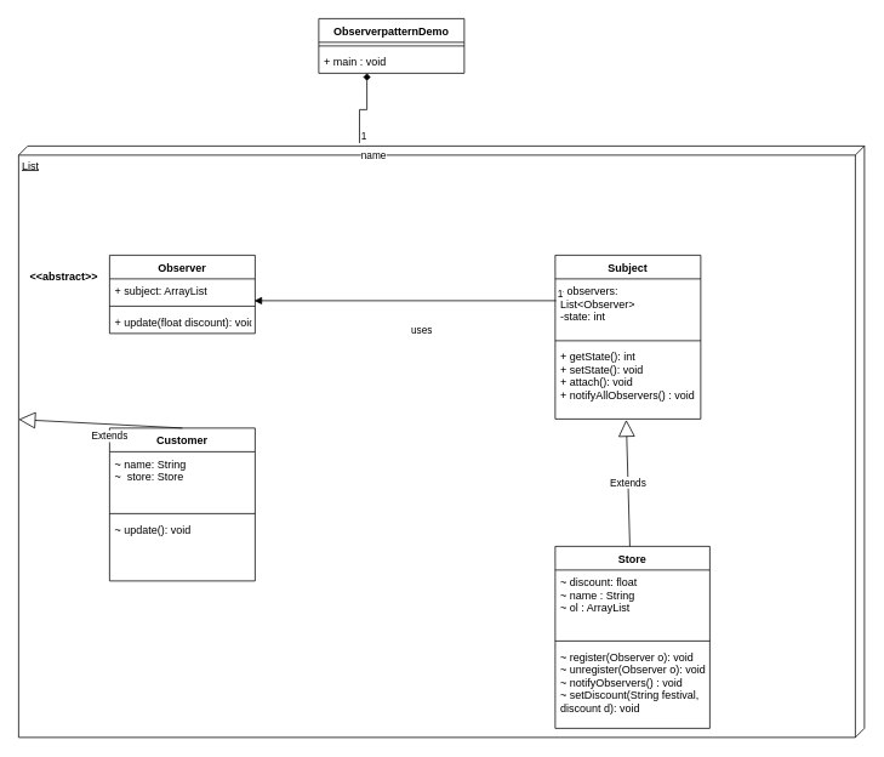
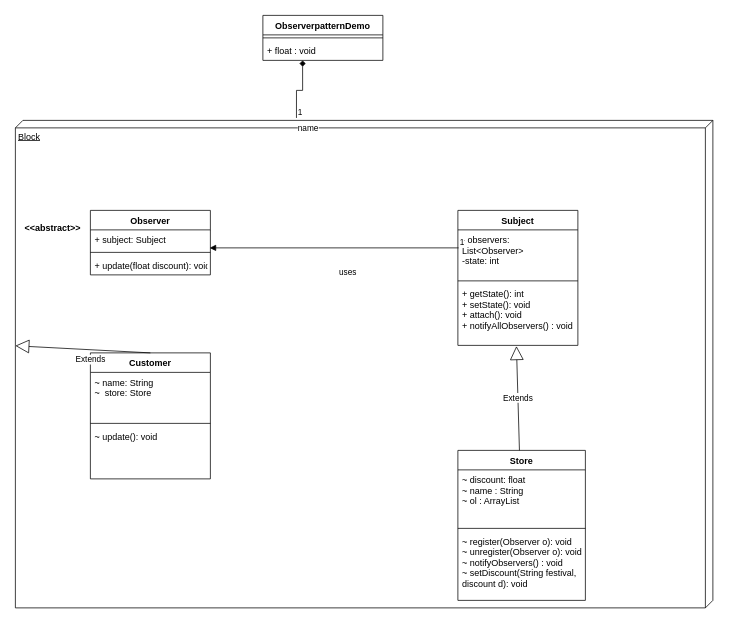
  <mxCell id="0" />
  <mxCell id="1" parent="0" />
- <mxCell id="2" value="List" style="verticalAlign=top;align=left;spacingTop=8;spacingLeft=2;spacingRight=12;shape=cube;size=10;direction=south;fontStyle=4;html=1;" vertex="1" parent="1"><mxGeometry x="20" y="160" width="930" height="650" as="geometry" /></mxCell>
+ <mxCell id="2" value="Block" style="verticalAlign=top;align=left;spacingTop=8;spacingLeft=2;spacingRight=12;shape=cube;size=10;direction=south;fontStyle=4;html=1;" vertex="1" parent="1"><mxGeometry x="20" y="160" width="930" height="650" as="geometry" /></mxCell>
  <mxCell id="3" value="Observer" style="swimlane;fontStyle=1;align=center;verticalAlign=top;childLayout=stackLayout;horizontal=1;startSize=26;horizontalStack=0;resizeParent=1;resizeParentMax=0;resizeLast=0;collapsible=1;marginBottom=0;" vertex="1" parent="1"><mxGeometry x="120" y="280" width="160" height="86" as="geometry" /></mxCell>
- <mxCell id="4" value="+ subject: ArrayList" style="text;strokeColor=none;fillColor=none;align=left;verticalAlign=top;spacingLeft=4;spacingRight=4;overflow=hidden;rotatable=0;points=[[0,0.5],[1,0.5]];portConstraint=eastwest;" vertex="1" parent="3"><mxGeometry y="26" width="160" height="26" as="geometry" /></mxCell>
+ <mxCell id="4" value="+ subject: Subject" style="text;strokeColor=none;fillColor=none;align=left;verticalAlign=top;spacingLeft=4;spacingRight=4;overflow=hidden;rotatable=0;points=[[0,0.5],[1,0.5]];portConstraint=eastwest;" vertex="1" parent="3"><mxGeometry y="26" width="160" height="26" as="geometry" /></mxCell>
  <mxCell id="5" value="" style="line;strokeWidth=1;fillColor=none;align=left;verticalAlign=middle;spacingTop=-1;spacingLeft=3;spacingRight=3;rotatable=0;labelPosition=right;points=[];portConstraint=eastwest;strokeColor=inherit;" vertex="1" parent="3"><mxGeometry y="52" width="160" height="8" as="geometry" /></mxCell>
  <mxCell id="6" value="+ update(float discount): void" style="text;strokeColor=none;fillColor=none;align=left;verticalAlign=top;spacingLeft=4;spacingRight=4;overflow=hidden;rotatable=0;points=[[0,0.5],[1,0.5]];portConstraint=eastwest;" vertex="1" parent="3"><mxGeometry y="60" width="160" height="26" as="geometry" /></mxCell>
  <mxCell id="7" value="&lt;&lt;abstract&gt;&gt;" style="text;align=center;fontStyle=1;verticalAlign=middle;spacingLeft=3;spacingRight=3;strokeColor=none;rotatable=0;points=[[0,0.5],[1,0.5]];portConstraint=eastwest;" vertex="1" parent="1"><mxGeometry x="30" y="290" width="80" height="26" as="geometry" /></mxCell>
  <mxCell id="8" value="Subject" style="swimlane;fontStyle=1;align=center;verticalAlign=top;childLayout=stackLayout;horizontal=1;startSize=26;horizontalStack=0;resizeParent=1;resizeParentMax=0;resizeLast=0;collapsible=1;marginBottom=0;" vertex="1" parent="1"><mxGeometry x="610" y="280" width="160" height="180" as="geometry" /></mxCell>
  <mxCell id="9" value="- observers: &#10;List&lt;Observer&gt;&#10;-state: int" style="text;strokeColor=none;fillColor=none;align=left;verticalAlign=top;spacingLeft=4;spacingRight=4;overflow=hidden;rotatable=0;points=[[0,0.5],[1,0.5]];portConstraint=eastwest;" vertex="1" parent="8"><mxGeometry y="26" width="160" height="64" as="geometry" /></mxCell>
  <mxCell id="10" value="" style="line;strokeWidth=1;fillColor=none;align=left;verticalAlign=middle;spacingTop=-1;spacingLeft=3;spacingRight=3;rotatable=0;labelPosition=right;points=[];portConstraint=eastwest;strokeColor=inherit;" vertex="1" parent="8"><mxGeometry y="90" width="160" height="8" as="geometry" /></mxCell>
  <mxCell id="11" value="+ getState(): int&#10;+ setState(): void&#10;+ attach(): void&#10;+ notifyAllObservers() : void" style="text;strokeColor=none;fillColor=none;align=left;verticalAlign=top;spacingLeft=4;spacingRight=4;overflow=hidden;rotatable=0;points=[[0,0.5],[1,0.5]];portConstraint=eastwest;" vertex="1" parent="8"><mxGeometry y="98" width="160" height="82" as="geometry" /></mxCell>
  <mxCell id="12" value="uses" style="endArrow=block;endFill=1;html=1;edgeStyle=orthogonalEdgeStyle;align=left;verticalAlign=top;rounded=0;exitX=0.006;exitY=0.375;exitDx=0;exitDy=0;exitPerimeter=0;entryX=0.994;entryY=0.923;entryDx=0;entryDy=0;entryPerimeter=0;" edge="1" parent="1" source="9" target="4"><mxGeometry x="-0.03" y="20" relative="1" as="geometry"><mxPoint x="504" y="330" as="sourcePoint" /><mxPoint x="344" y="330" as="targetPoint" /><mxPoint as="offset" /></mxGeometry></mxCell>
  <mxCell id="13" value="1" style="edgeLabel;resizable=0;html=1;align=left;verticalAlign=bottom;" connectable="0" vertex="1" parent="12"><mxGeometry x="-1" relative="1" as="geometry" /></mxCell>
  <mxCell id="14" value="Customer" style="swimlane;fontStyle=1;align=center;verticalAlign=top;childLayout=stackLayout;horizontal=1;startSize=26;horizontalStack=0;resizeParent=1;resizeParentMax=0;resizeLast=0;collapsible=1;marginBottom=0;" vertex="1" parent="1"><mxGeometry x="120" y="470" width="160" height="168" as="geometry" /></mxCell>
  <mxCell id="15" value="~ name: String&#10;~  store: Store" style="text;strokeColor=none;fillColor=none;align=left;verticalAlign=top;spacingLeft=4;spacingRight=4;overflow=hidden;rotatable=0;points=[[0,0.5],[1,0.5]];portConstraint=eastwest;" vertex="1" parent="14"><mxGeometry y="26" width="160" height="64" as="geometry" /></mxCell>
  <mxCell id="16" value="" style="line;strokeWidth=1;fillColor=none;align=left;verticalAlign=middle;spacingTop=-1;spacingLeft=3;spacingRight=3;rotatable=0;labelPosition=right;points=[];portConstraint=eastwest;strokeColor=inherit;" vertex="1" parent="14"><mxGeometry y="90" width="160" height="8" as="geometry" /></mxCell>
  <mxCell id="17" value="~ update(): void" style="text;strokeColor=none;fillColor=none;align=left;verticalAlign=top;spacingLeft=4;spacingRight=4;overflow=hidden;rotatable=0;points=[[0,0.5],[1,0.5]];portConstraint=eastwest;" vertex="1" parent="14"><mxGeometry y="98" width="160" height="70" as="geometry" /></mxCell>
  <mxCell id="18" value="ObserverpatternDemo" style="swimlane;fontStyle=1;align=center;verticalAlign=top;childLayout=stackLayout;horizontal=1;startSize=26;horizontalStack=0;resizeParent=1;resizeParentMax=0;resizeLast=0;collapsible=1;marginBottom=0;" vertex="1" parent="1"><mxGeometry x="350" y="20" width="160" height="60" as="geometry" /></mxCell>
  <mxCell id="19" value="" style="line;strokeWidth=1;fillColor=none;align=left;verticalAlign=middle;spacingTop=-1;spacingLeft=3;spacingRight=3;rotatable=0;labelPosition=right;points=[];portConstraint=eastwest;strokeColor=inherit;" vertex="1" parent="18"><mxGeometry y="26" width="160" height="8" as="geometry" /></mxCell>
- <mxCell id="20" value="+ main : void" style="text;strokeColor=none;fillColor=none;align=left;verticalAlign=top;spacingLeft=4;spacingRight=4;overflow=hidden;rotatable=0;points=[[0,0.5],[1,0.5]];portConstraint=eastwest;" vertex="1" parent="18"><mxGeometry y="34" width="160" height="26" as="geometry" /></mxCell>
+ <mxCell id="20" value="+ float : void" style="text;strokeColor=none;fillColor=none;align=left;verticalAlign=top;spacingLeft=4;spacingRight=4;overflow=hidden;rotatable=0;points=[[0,0.5],[1,0.5]];portConstraint=eastwest;" vertex="1" parent="18"><mxGeometry y="34" width="160" height="26" as="geometry" /></mxCell>
  <mxCell id="21" value="Extends" style="endArrow=block;endSize=16;endFill=0;html=1;rounded=0;exitX=0.5;exitY=0;exitDx=0;exitDy=0;" edge="1" parent="1" source="14" target="2"><mxGeometry x="-0.125" y="13" width="160" relative="1" as="geometry"><mxPoint x="340" y="437" as="sourcePoint" /><mxPoint x="180" y="360" as="targetPoint" /><mxPoint as="offset" /></mxGeometry></mxCell>
  <mxCell id="22" value="Store" style="swimlane;fontStyle=1;align=center;verticalAlign=top;childLayout=stackLayout;horizontal=1;startSize=26;horizontalStack=0;resizeParent=1;resizeParentMax=0;resizeLast=0;collapsible=1;marginBottom=0;" vertex="1" parent="1"><mxGeometry x="610" y="600" width="170" height="200" as="geometry" /></mxCell>
  <mxCell id="23" value="~ discount: float&#10;~ name : String&#10;~ ol : ArrayList" style="text;strokeColor=none;fillColor=none;align=left;verticalAlign=top;spacingLeft=4;spacingRight=4;overflow=hidden;rotatable=0;points=[[0,0.5],[1,0.5]];portConstraint=eastwest;" vertex="1" parent="22"><mxGeometry y="26" width="170" height="74" as="geometry" /></mxCell>
  <mxCell id="24" value="" style="line;strokeWidth=1;fillColor=none;align=left;verticalAlign=middle;spacingTop=-1;spacingLeft=3;spacingRight=3;rotatable=0;labelPosition=right;points=[];portConstraint=eastwest;strokeColor=inherit;" vertex="1" parent="22"><mxGeometry y="100" width="170" height="8" as="geometry" /></mxCell>
  <mxCell id="25" value="~ register(Observer o): void&#10;~ unregister(Observer o): void&#10;~ notifyObservers() : void&#10;~ setDiscount(String festival,&#10;discount d): void" style="text;strokeColor=none;fillColor=none;align=left;verticalAlign=top;spacingLeft=4;spacingRight=4;overflow=hidden;rotatable=0;points=[[0,0.5],[1,0.5]];portConstraint=eastwest;" vertex="1" parent="22"><mxGeometry y="108" width="170" height="92" as="geometry" /></mxCell>
  <mxCell id="26" value="Extends" style="endArrow=block;endSize=16;endFill=0;html=1;rounded=0;entryX=0.488;entryY=1.012;entryDx=0;entryDy=0;entryPerimeter=0;" edge="1" parent="1" source="22" target="11"><mxGeometry width="160" relative="1" as="geometry"><mxPoint x="340" y="430" as="sourcePoint" /><mxPoint x="500" y="430" as="targetPoint" /></mxGeometry></mxCell>
  <mxCell id="27" value="name" style="endArrow=diamond;endFill=1;html=1;edgeStyle=orthogonalEdgeStyle;align=left;verticalAlign=top;rounded=0;exitX=-0.005;exitY=0.597;exitDx=0;exitDy=0;exitPerimeter=0;entryX=0.331;entryY=1;entryDx=0;entryDy=0;entryPerimeter=0;" edge="1" parent="1" source="2" target="20"><mxGeometry x="-1" relative="1" as="geometry"><mxPoint x="340" y="430" as="sourcePoint" /><mxPoint x="500" y="430" as="targetPoint" /></mxGeometry></mxCell>
  <mxCell id="28" value="1" style="edgeLabel;resizable=0;html=1;align=left;verticalAlign=bottom;" connectable="0" vertex="1" parent="27"><mxGeometry x="-1" relative="1" as="geometry" /></mxCell>
